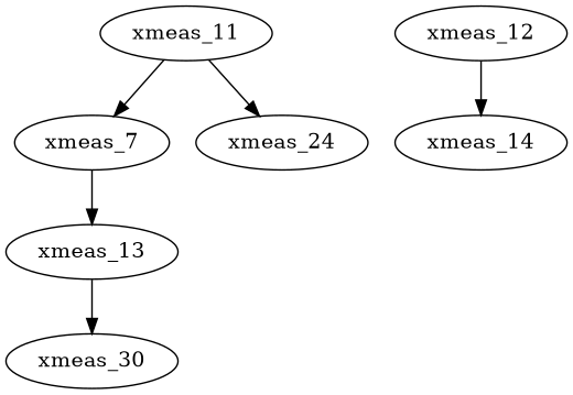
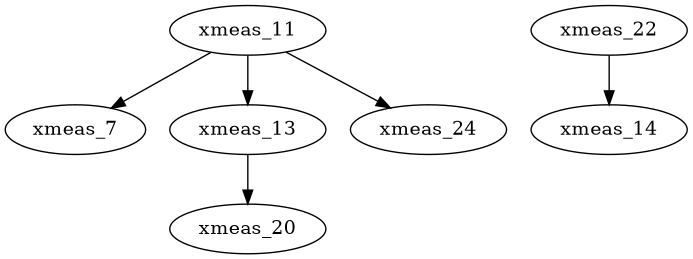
  strict digraph {
    node [weight=None]
    edge [weight=None]
    xmeas_7
    xmeas_13
-   xmeas_20 [label=xmeas_30]
+   xmeas_20
    xmeas_11
    n5 [label=xmeas_24]
-   xmeas_12
+   xmeas_12 [label=xmeas_22]
    xmeas_14
-   xmeas_7 -> xmeas_13
+   xmeas_11 -> xmeas_13
    xmeas_13 -> xmeas_20
    xmeas_11 -> xmeas_7
    xmeas_11 -> n5
    xmeas_12 -> xmeas_14
  }
